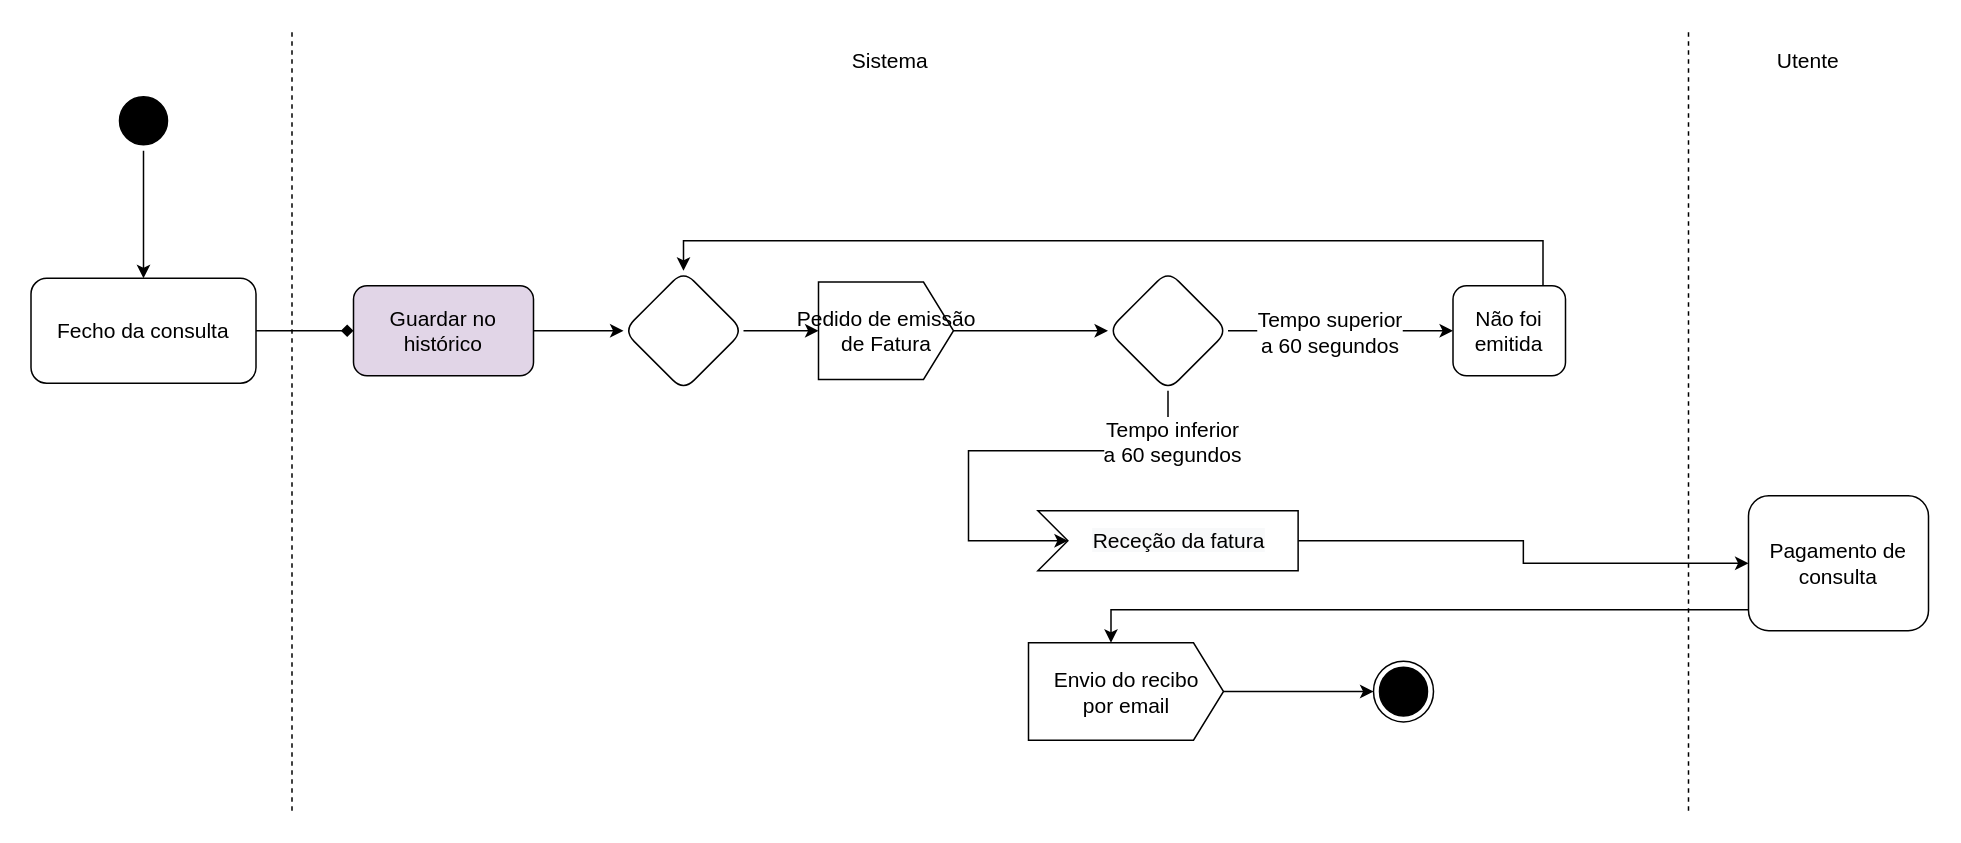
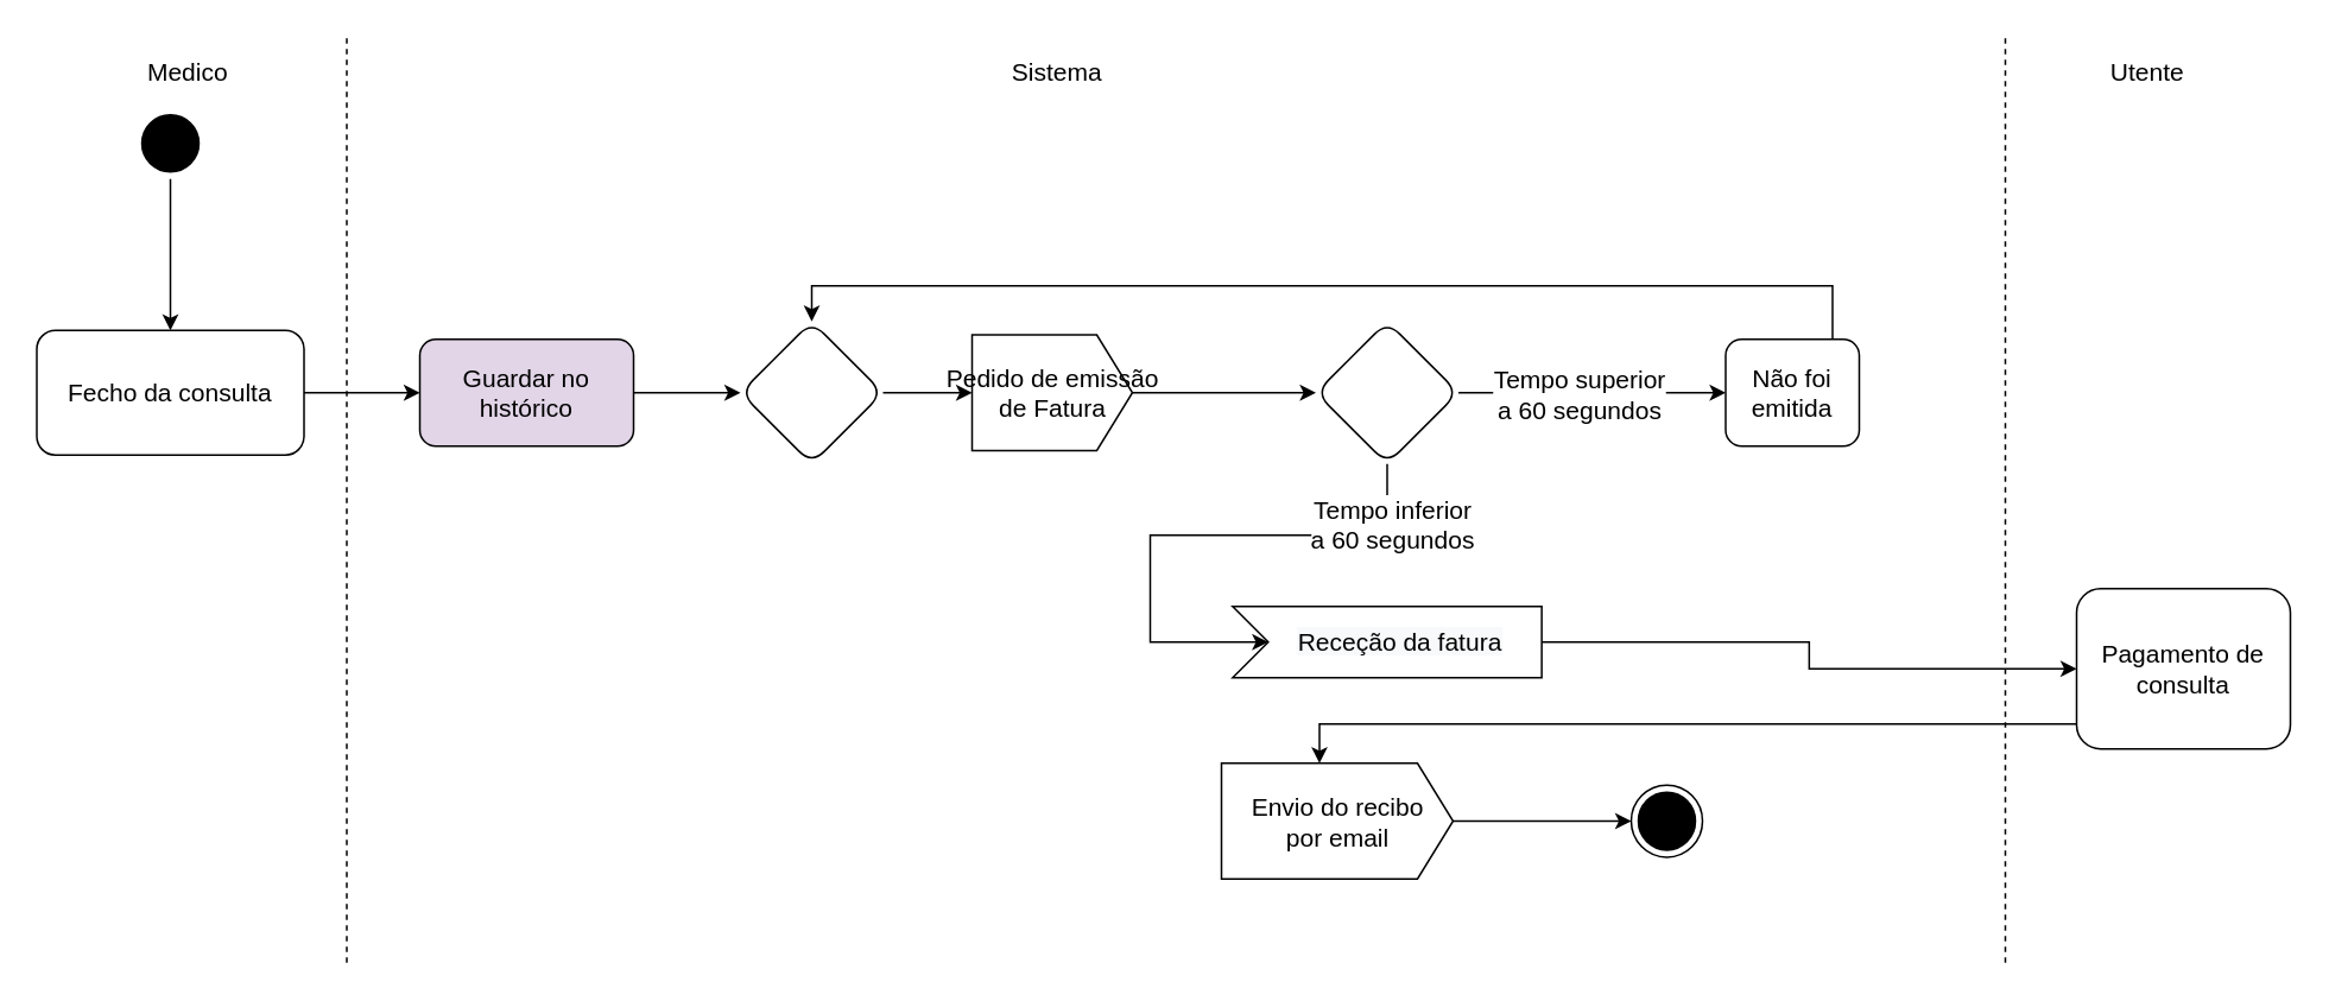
  <mxCell id="0" />
  <mxCell id="1" parent="0" />
+ <mxCell id="2" value="Medico" style="text;html=1;strokeColor=none;fillColor=none;align=center;verticalAlign=middle;whiteSpace=wrap;rounded=0;fontSize=14;" parent="1" vertex="1"><mxGeometry x="85" y="30" width="40" height="20" as="geometry" /></mxCell>
  <mxCell id="3" style="edgeStyle=orthogonalEdgeStyle;rounded=0;orthogonalLoop=1;jettySize=auto;html=1;entryX=0.5;entryY=0;entryDx=0;entryDy=0;" parent="1" source="4" target="7" edge="1"><mxGeometry relative="1" as="geometry" /></mxCell>
  <mxCell id="4" value="" style="ellipse;html=1;shape=startState;fillColor=#000000;" parent="1" vertex="1"><mxGeometry x="75" y="60" width="40" height="40" as="geometry" /></mxCell>
  <mxCell id="5" style="edgeStyle=orthogonalEdgeStyle;rounded=0;orthogonalLoop=1;jettySize=auto;html=1;entryX=0;entryY=0.5;entryDx=0;entryDy=0;exitX=1;exitY=0.5;exitDx=0;exitDy=0;exitPerimeter=0;" parent="1" source="25" target="13" edge="1"><mxGeometry relative="1" as="geometry"><mxPoint x="718" y="220" as="targetPoint" /><mxPoint x="678" y="220" as="sourcePoint" /></mxGeometry></mxCell>
- <mxCell id="6" style="edgeStyle=orthogonalEdgeStyle;rounded=0;orthogonalLoop=1;jettySize=auto;html=1;entryX=0;entryY=0.5;entryDx=0;entryDy=0;endArrow=diamond;" parent="1" source="7" target="20" edge="1"><mxGeometry relative="1" as="geometry" /></mxCell>
+ <mxCell id="6" style="edgeStyle=orthogonalEdgeStyle;rounded=0;orthogonalLoop=1;jettySize=auto;html=1;entryX=0;entryY=0.5;entryDx=0;entryDy=0;" parent="1" source="7" target="20" edge="1"><mxGeometry relative="1" as="geometry" /></mxCell>
  <mxCell id="7" value="Fecho da consulta" style="rounded=1;whiteSpace=wrap;html=1;fontSize=14;" parent="1" vertex="1"><mxGeometry x="20" y="185" width="150" height="70" as="geometry" /></mxCell>
  <mxCell id="8" value="" style="endArrow=none;html=1;dashed=1;" parent="1" edge="1"><mxGeometry width="50" height="50" relative="1" as="geometry"><mxPoint x="194" y="540" as="sourcePoint" /><mxPoint x="194" y="20" as="targetPoint" /></mxGeometry></mxCell>
  <mxCell id="9" value="Sistema" style="text;html=1;strokeColor=none;fillColor=none;align=center;verticalAlign=middle;whiteSpace=wrap;rounded=0;fontSize=14;" parent="1" vertex="1"><mxGeometry x="573" y="30" width="40" height="20" as="geometry" /></mxCell>
  <mxCell id="10" style="edgeStyle=orthogonalEdgeStyle;rounded=0;orthogonalLoop=1;jettySize=auto;html=1;fontSize=14;entryX=0;entryY=0.5;entryDx=0;entryDy=0;" parent="1" source="13" target="16" edge="1"><mxGeometry relative="1" as="geometry"><mxPoint x="978" y="220" as="targetPoint" /></mxGeometry></mxCell>
  <mxCell id="11" value="Tempo superior &lt;br&gt;a 60 segundos" style="edgeLabel;html=1;align=center;verticalAlign=middle;resizable=0;points=[];fontSize=14;" parent="10" vertex="1" connectable="0"><mxGeometry x="-0.295" y="-3" relative="1" as="geometry"><mxPoint x="14" y="-3" as="offset" /></mxGeometry></mxCell>
  <mxCell id="12" style="edgeStyle=orthogonalEdgeStyle;rounded=0;orthogonalLoop=1;jettySize=auto;html=1;fontSize=14;entryX=0;entryY=0;entryDx=20;entryDy=20;entryPerimeter=0;" parent="1" source="13" target="28" edge="1"><mxGeometry relative="1" as="geometry"><mxPoint x="778" y="340" as="targetPoint" /><Array as="points"><mxPoint x="778" y="300" /><mxPoint x="645" y="300" /><mxPoint x="645" y="360" /></Array></mxGeometry></mxCell>
  <mxCell id="13" value="" style="rhombus;whiteSpace=wrap;html=1;rounded=1;fontSize=14;" parent="1" vertex="1"><mxGeometry x="738" y="180" width="80" height="80" as="geometry" /></mxCell>
  <mxCell id="14" value="Tempo inferior&lt;br&gt;a 60 segundos" style="edgeLabel;html=1;align=center;verticalAlign=middle;resizable=0;points=[];fontSize=14;" parent="1" vertex="1" connectable="0"><mxGeometry x="898" y="230" as="geometry"><mxPoint x="-118" y="63" as="offset" /></mxGeometry></mxCell>
  <mxCell id="15" style="edgeStyle=orthogonalEdgeStyle;rounded=0;orthogonalLoop=1;jettySize=auto;html=1;entryX=0.5;entryY=0;entryDx=0;entryDy=0;" parent="1" source="16" target="30" edge="1"><mxGeometry relative="1" as="geometry"><Array as="points"><mxPoint x="1028" y="160" /><mxPoint x="455" y="160" /></Array><mxPoint x="603" y="160" as="targetPoint" /></mxGeometry></mxCell>
  <mxCell id="16" value="Não foi emitida" style="rounded=1;whiteSpace=wrap;html=1;fontSize=14;" parent="1" vertex="1"><mxGeometry x="968" y="190" width="75" height="60" as="geometry" /></mxCell>
  <mxCell id="17" style="edgeStyle=orthogonalEdgeStyle;rounded=0;orthogonalLoop=1;jettySize=auto;html=1;entryX=0;entryY=0.5;entryDx=0;entryDy=0;exitX=1;exitY=0.5;exitDx=0;exitDy=0;exitPerimeter=0;" parent="1" source="28" target="24" edge="1"><mxGeometry relative="1" as="geometry"><mxPoint x="704.5" y="360" as="sourcePoint" /></mxGeometry></mxCell>
  <mxCell id="18" value="" style="ellipse;html=1;shape=endState;fillColor=#000000;" parent="1" vertex="1"><mxGeometry x="915" y="440.25" width="40" height="40.5" as="geometry" /></mxCell>
  <mxCell id="19" style="edgeStyle=orthogonalEdgeStyle;rounded=0;orthogonalLoop=1;jettySize=auto;html=1;entryX=0;entryY=0.5;entryDx=0;entryDy=0;" parent="1" source="20" target="30" edge="1"><mxGeometry relative="1" as="geometry" /></mxCell>
  <mxCell id="20" value="Guardar no histórico" style="rounded=1;whiteSpace=wrap;html=1;fontSize=14;fillColor=#e1d5e7;" parent="1" vertex="1"><mxGeometry x="235" y="190" width="120" height="60" as="geometry" /></mxCell>
  <mxCell id="21" value="Utente" style="text;html=1;strokeColor=none;fillColor=none;align=center;verticalAlign=middle;whiteSpace=wrap;rounded=0;fontSize=14;" parent="1" vertex="1"><mxGeometry x="1185" y="30" width="40" height="20" as="geometry" /></mxCell>
  <mxCell id="22" value="" style="endArrow=none;html=1;dashed=1;" parent="1" edge="1"><mxGeometry width="50" height="50" relative="1" as="geometry"><mxPoint x="1125" y="540" as="sourcePoint" /><mxPoint x="1125" y="20" as="targetPoint" /></mxGeometry></mxCell>
  <mxCell id="23" style="edgeStyle=orthogonalEdgeStyle;rounded=0;orthogonalLoop=1;jettySize=auto;html=1;entryX=0;entryY=0;entryDx=55;entryDy=0;exitX=0.5;exitY=1;exitDx=0;exitDy=0;entryPerimeter=0;" parent="1" source="24" target="27" edge="1"><mxGeometry relative="1" as="geometry"><Array as="points"><mxPoint x="1225" y="406" /><mxPoint x="740" y="406" /></Array><mxPoint x="1075" y="376" as="sourcePoint" /><mxPoint x="948" y="446" as="targetPoint" /></mxGeometry></mxCell>
  <mxCell id="24" value="Pagamento de consulta" style="rounded=1;whiteSpace=wrap;html=1;fontSize=14;" parent="1" vertex="1"><mxGeometry x="1165" y="330" width="120" height="90" as="geometry" /></mxCell>
  <mxCell id="25" value="&lt;span&gt;Pedido de emissão &lt;br&gt;de Fatura&lt;/span&gt;" style="html=1;shape=mxgraph.infographic.ribbonSimple;notch1=0;notch2=20;align=center;verticalAlign=middle;fontSize=14;fontStyle=0;fillColor=#FFFFFF;" parent="1" vertex="1"><mxGeometry x="545" y="187.5" width="90" height="65" as="geometry" /></mxCell>
  <mxCell id="26" style="edgeStyle=orthogonalEdgeStyle;rounded=0;orthogonalLoop=1;jettySize=auto;html=1;entryX=0;entryY=0.5;entryDx=0;entryDy=0;" parent="1" source="27" target="18" edge="1"><mxGeometry relative="1" as="geometry" /></mxCell>
  <mxCell id="27" value="Envio do recibo &lt;br&gt;por email" style="html=1;shape=mxgraph.infographic.ribbonSimple;notch1=0;notch2=20;align=center;verticalAlign=middle;fontSize=14;fontStyle=0;fillColor=#FFFFFF;" parent="1" vertex="1"><mxGeometry x="685" y="428" width="130" height="65" as="geometry" /></mxCell>
  <mxCell id="28" value="&#10;&#10;&lt;span style=&quot;color: rgb(0, 0, 0); font-family: helvetica; font-size: 14px; font-style: normal; font-weight: 400; letter-spacing: normal; text-align: center; text-indent: 0px; text-transform: none; word-spacing: 0px; background-color: rgb(248, 249, 250); display: inline; float: none;&quot;&gt;Receção da fatura&lt;/span&gt;&#10;&#10;" style="html=1;shape=mxgraph.infographic.ribbonSimple;notch1=20;notch2=0;align=center;verticalAlign=middle;fontSize=14;fontStyle=0;fillColor=#FFFFFF;flipH=0;spacingRight=0;spacingLeft=14;" parent="1" vertex="1"><mxGeometry x="691.25" y="340" width="173.5" height="40" as="geometry" /></mxCell>
  <mxCell id="29" style="edgeStyle=orthogonalEdgeStyle;rounded=0;orthogonalLoop=1;jettySize=auto;html=1;entryX=0;entryY=0;entryDx=0;entryDy=32.5;entryPerimeter=0;" parent="1" source="30" target="25" edge="1"><mxGeometry relative="1" as="geometry" /></mxCell>
  <mxCell id="30" value="" style="rhombus;whiteSpace=wrap;html=1;rounded=1;fontSize=14;" parent="1" vertex="1"><mxGeometry x="415" y="180" width="80" height="80" as="geometry" /></mxCell>
